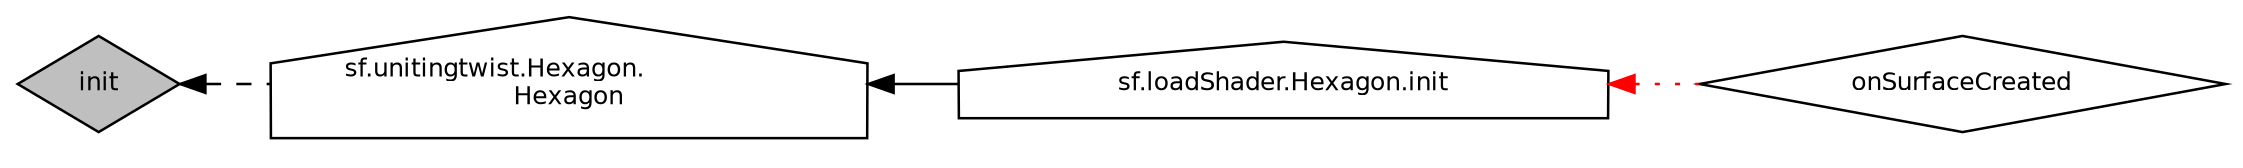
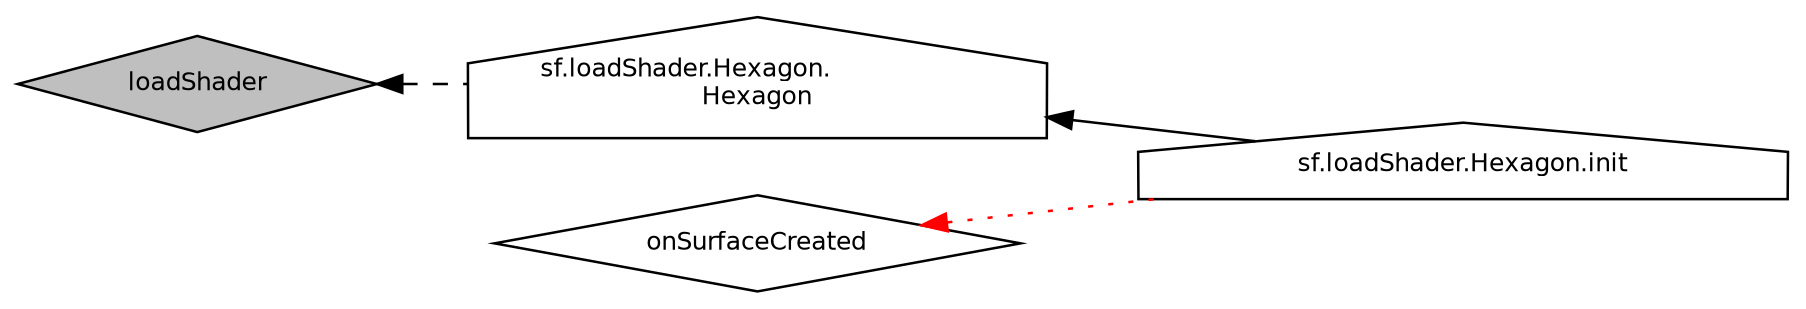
  digraph {
    rankdir=LR
    node [color=black fillcolor=white fontname=Helvetica fontsize=10 shape=diamond style=filled]
    edge [color=black dir=back fontname=Helvetica fontsize=10 labelfontname=Helvetica labelfontsize=10]
-   n1 [fillcolor=grey75 fontcolor=black height=0.2 label=init width=0.4]
-   n2 [height=0.2 label="sf.unitingtwist.Hexagon.\lHexagon" shape=house width=0.4]
+   n1 [fillcolor=grey75 fontcolor=black height=0.2 label=loadShader width=0.4]
+   n2 [height=0.2 label="sf.loadShader.Hexagon.\lHexagon" shape=house width=0.4]
    n3 [height=0.2 label="sf.loadShader.Hexagon.init" shape=house width=0.4]
    n4 [height=0.2 label=onSurfaceCreated width=0.4]
    n1 -> n2 [style=dashed]
    n2 -> n3 [style=solid]
-   n3 -> n4 [color=red style=dotted]
+   n4 -> n3 [color=red style=dotted]
  }
